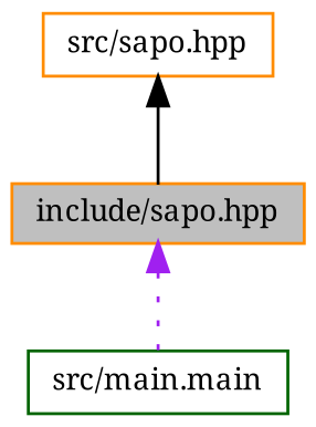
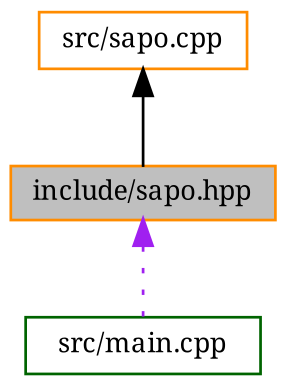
  digraph {
    fontname="Noto Serif"
    node [color=darkorange fillcolor=white fontname="Noto Serif" fontsize=10 shape=record style=filled]
    edge [dir=back fontname="Noto Serif" fontsize=10 labelfontname=Helvetica labelfontsize=10]
    n1 [fillcolor=grey75 fontcolor=black height=0.2 label="include/sapo.hpp" width=0.4]
-   n2 [color=darkgreen height=0.2 label="src/main.main" width=0.4]
-   n3 [height=0.2 label="src/sapo.hpp" width=0.4]
+   n2 [color=darkgreen height=0.2 label="src/main.cpp" width=0.4]
+   n3 [height=0.2 label="src/sapo.cpp" width=0.4]
    n1 -> n2 [color=purple style=dotted]
    n3 -> n1 [color=black style=solid]
  }
